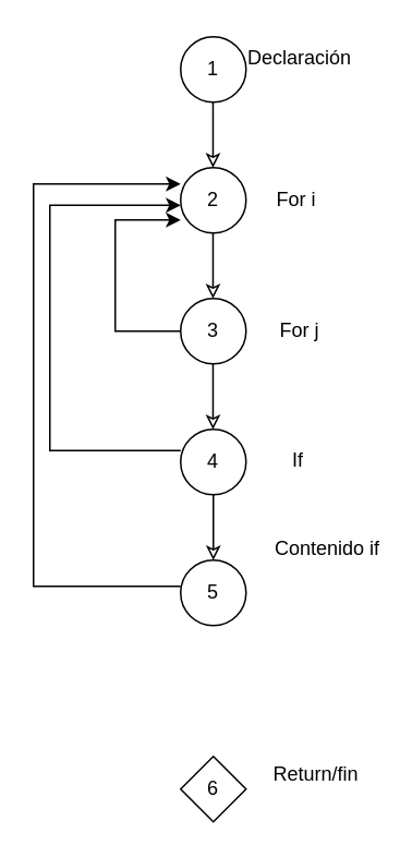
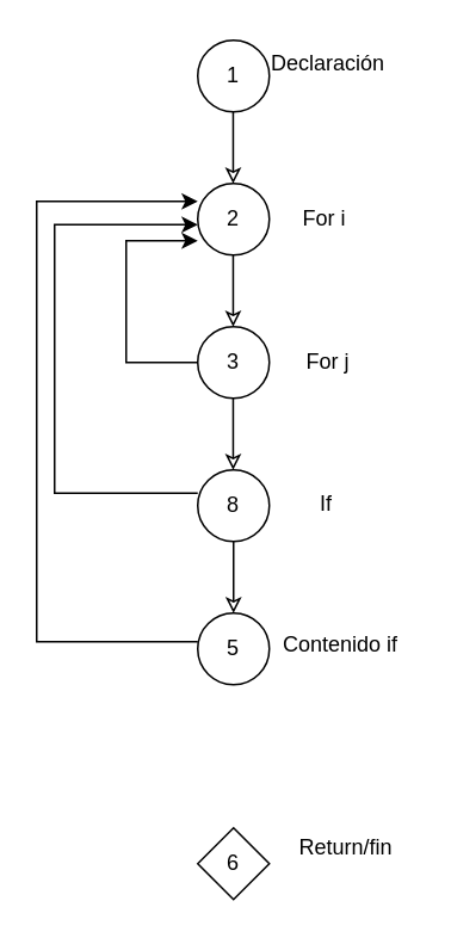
  <mxCell id="0" />
  <mxCell id="1" parent="0" />
  <mxCell id="2" value="3" style="ellipse;whiteSpace=wrap;html=1;aspect=fixed;" vertex="1" parent="1"><mxGeometry x="110" y="182" width="40" height="40" as="geometry" /></mxCell>
  <mxCell id="3" value="2" style="ellipse;whiteSpace=wrap;html=1;aspect=fixed;" vertex="1" parent="1"><mxGeometry x="110" y="102" width="40" height="40" as="geometry" /></mxCell>
- <mxCell id="4" value="4" style="ellipse;whiteSpace=wrap;html=1;aspect=fixed;" vertex="1" parent="1"><mxGeometry x="110" y="262" width="40" height="40" as="geometry" /></mxCell>
+ <mxCell id="4" value="8" style="ellipse;whiteSpace=wrap;html=1;aspect=fixed;" vertex="1" parent="1"><mxGeometry x="110" y="262" width="40" height="40" as="geometry" /></mxCell>
  <mxCell id="5" value="1" style="ellipse;whiteSpace=wrap;html=1;aspect=fixed;" vertex="1" parent="1"><mxGeometry x="110" y="22" width="40" height="40" as="geometry" /></mxCell>
  <mxCell id="6" value="5" style="ellipse;whiteSpace=wrap;html=1;aspect=fixed;" vertex="1" parent="1"><mxGeometry x="110" y="342" width="40" height="40" as="geometry" /></mxCell>
  <mxCell id="7" value="6" style="rhombus;whiteSpace=wrap;html=1;aspect=fixed;" vertex="1" parent="1"><mxGeometry x="110" y="462" width="40" height="40" as="geometry" /></mxCell>
  <mxCell id="8" value="" style="endArrow=none;html=1;rounded=0;startArrow=classic;startFill=0;" edge="1" parent="1"><mxGeometry width="50" height="50" relative="1" as="geometry"><mxPoint x="130" y="342" as="sourcePoint" /><mxPoint x="130" y="302" as="targetPoint" /></mxGeometry></mxCell>
  <mxCell id="9" value="" style="endArrow=none;html=1;rounded=0;startArrow=classic;startFill=0;" edge="1" parent="1"><mxGeometry width="50" height="50" relative="1" as="geometry"><mxPoint x="129.8" y="262" as="sourcePoint" /><mxPoint x="129.8" y="222" as="targetPoint" /></mxGeometry></mxCell>
  <mxCell id="10" value="" style="endArrow=none;html=1;rounded=0;startArrow=classic;startFill=0;" edge="1" parent="1"><mxGeometry width="50" height="50" relative="1" as="geometry"><mxPoint x="129.8" y="182" as="sourcePoint" /><mxPoint x="129.8" y="142" as="targetPoint" /></mxGeometry></mxCell>
  <mxCell id="11" value="" style="endArrow=none;html=1;rounded=0;startArrow=classic;startFill=0;" edge="1" parent="1"><mxGeometry width="50" height="50" relative="1" as="geometry"><mxPoint x="129.8" y="102" as="sourcePoint" /><mxPoint x="129.8" y="62" as="targetPoint" /></mxGeometry></mxCell>
  <mxCell id="12" value="Declaración" style="text;html=1;strokeColor=none;fillColor=none;align=center;verticalAlign=middle;whiteSpace=wrap;rounded=0;" vertex="1" parent="1"><mxGeometry x="153" y="20" width="60" height="30" as="geometry" /></mxCell>
  <mxCell id="13" value="For i" style="text;html=1;strokeColor=none;fillColor=none;align=center;verticalAlign=middle;whiteSpace=wrap;rounded=0;" vertex="1" parent="1"><mxGeometry x="151" y="107" width="60" height="30" as="geometry" /></mxCell>
  <mxCell id="14" value="For j" style="text;html=1;strokeColor=none;fillColor=none;align=center;verticalAlign=middle;whiteSpace=wrap;rounded=0;" vertex="1" parent="1"><mxGeometry x="153" y="187" width="60" height="30" as="geometry" /></mxCell>
  <mxCell id="15" value="If" style="text;html=1;strokeColor=none;fillColor=none;align=center;verticalAlign=middle;whiteSpace=wrap;rounded=0;" vertex="1" parent="1"><mxGeometry x="152" y="266" width="60" height="30" as="geometry" /></mxCell>
- <mxCell id="16" value="Contenido if" style="text;html=1;strokeColor=none;fillColor=none;align=center;verticalAlign=middle;whiteSpace=wrap;rounded=0;" vertex="1" parent="1"><mxGeometry x="160" y="320" width="80" height="30" as="geometry" /></mxCell>
+ <mxCell id="16" value="Contenido if" style="text;html=1;strokeColor=none;fillColor=none;align=center;verticalAlign=middle;whiteSpace=wrap;rounded=0;" vertex="1" parent="1"><mxGeometry x="150" y="345" width="80" height="30" as="geometry" /></mxCell>
  <mxCell id="17" value="Return/fin" style="text;html=1;strokeColor=none;fillColor=none;align=center;verticalAlign=middle;whiteSpace=wrap;rounded=0;" vertex="1" parent="1"><mxGeometry x="163" y="458" width="60" height="30" as="geometry" /></mxCell>
  <mxCell id="18" value="" style="endArrow=classic;html=1;rounded=0;exitX=0;exitY=0.5;exitDx=0;exitDy=0;" edge="1" parent="1" source="2"><mxGeometry width="50" height="50" relative="1" as="geometry"><mxPoint x="110" y="194" as="sourcePoint" /><mxPoint x="110" y="134" as="targetPoint" /><Array as="points"><mxPoint x="70" y="202" /><mxPoint x="70" y="134" /></Array></mxGeometry></mxCell>
  <mxCell id="19" value="" style="endArrow=classic;html=1;rounded=0;exitX=0;exitY=0.5;exitDx=0;exitDy=0;" edge="1" parent="1"><mxGeometry width="50" height="50" relative="1" as="geometry"><mxPoint x="110" y="275" as="sourcePoint" /><mxPoint x="110" y="125" as="targetPoint" /><Array as="points"><mxPoint x="30" y="275" /><mxPoint x="30" y="125" /></Array></mxGeometry></mxCell>
  <mxCell id="20" value="" style="endArrow=classic;html=1;rounded=0;exitX=0;exitY=0.5;exitDx=0;exitDy=0;" edge="1" parent="1"><mxGeometry width="50" height="50" relative="1" as="geometry"><mxPoint x="110" y="358" as="sourcePoint" /><mxPoint x="110" y="112" as="targetPoint" /><Array as="points"><mxPoint x="20" y="358" /><mxPoint x="20" y="112" /></Array></mxGeometry></mxCell>
